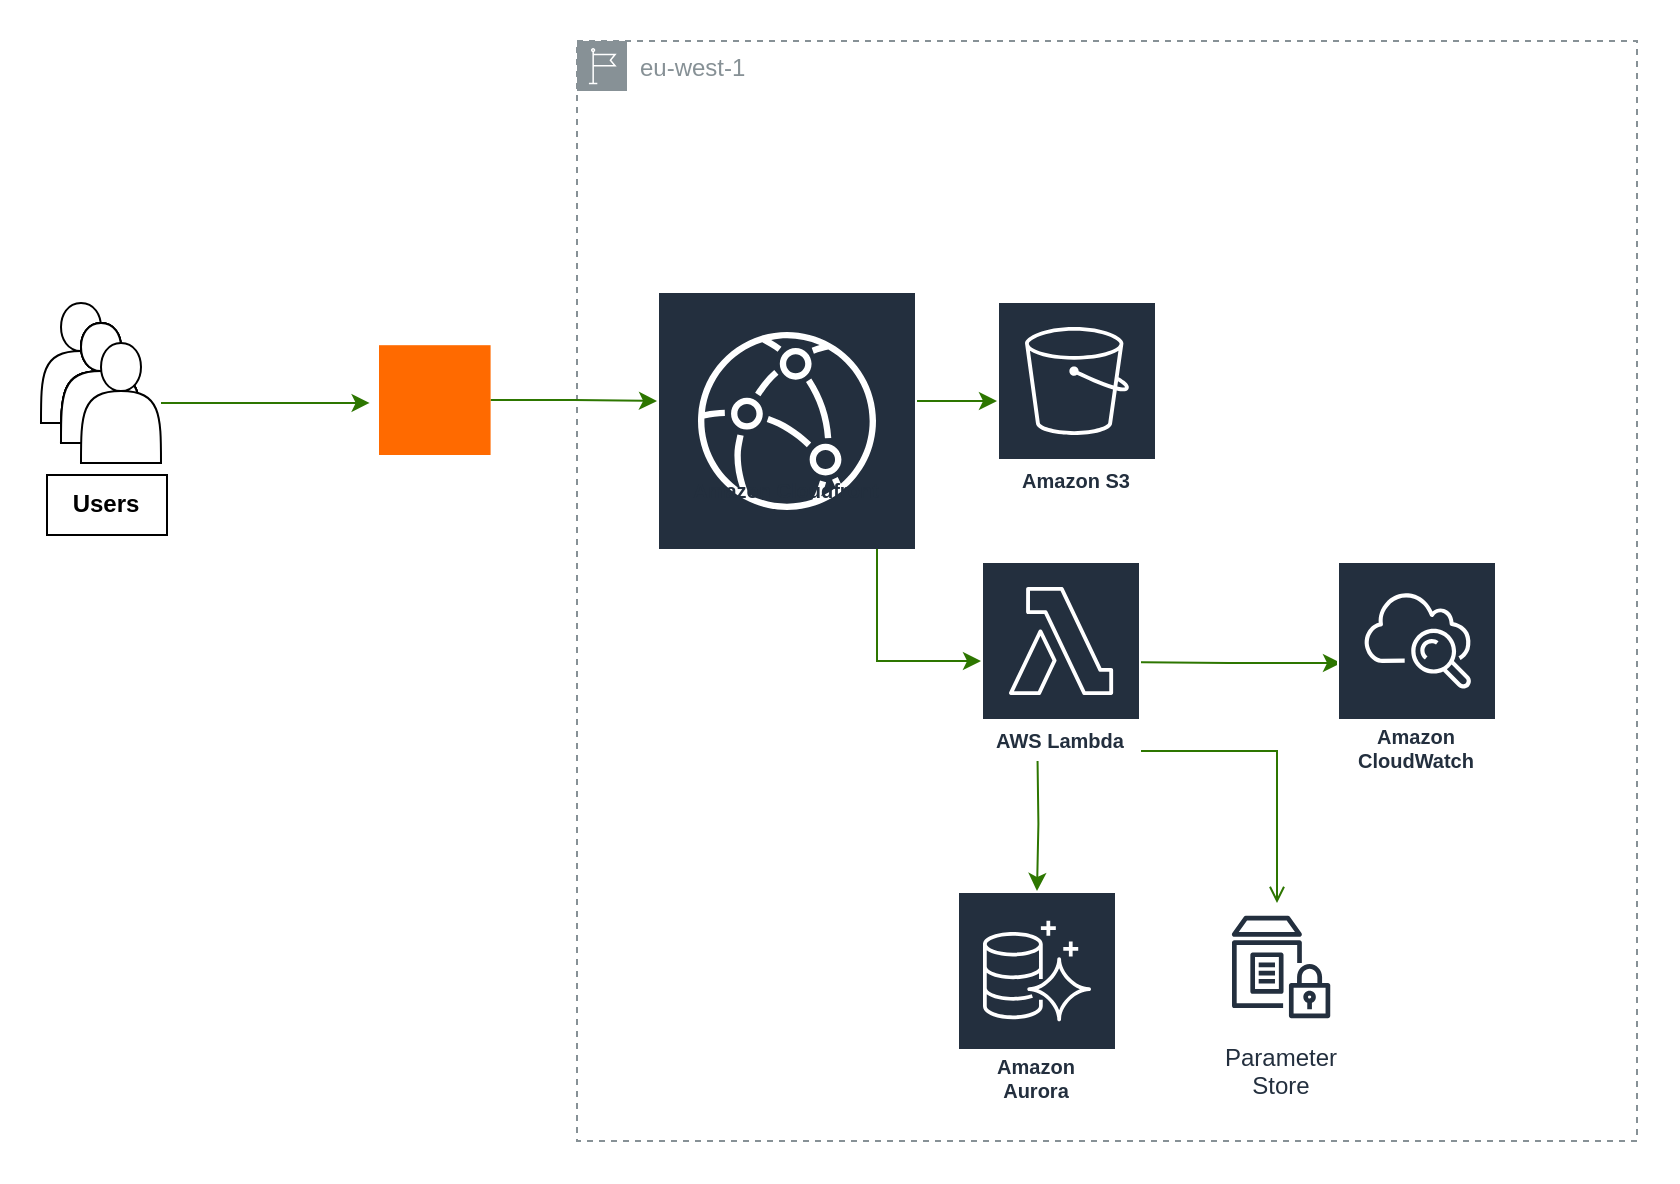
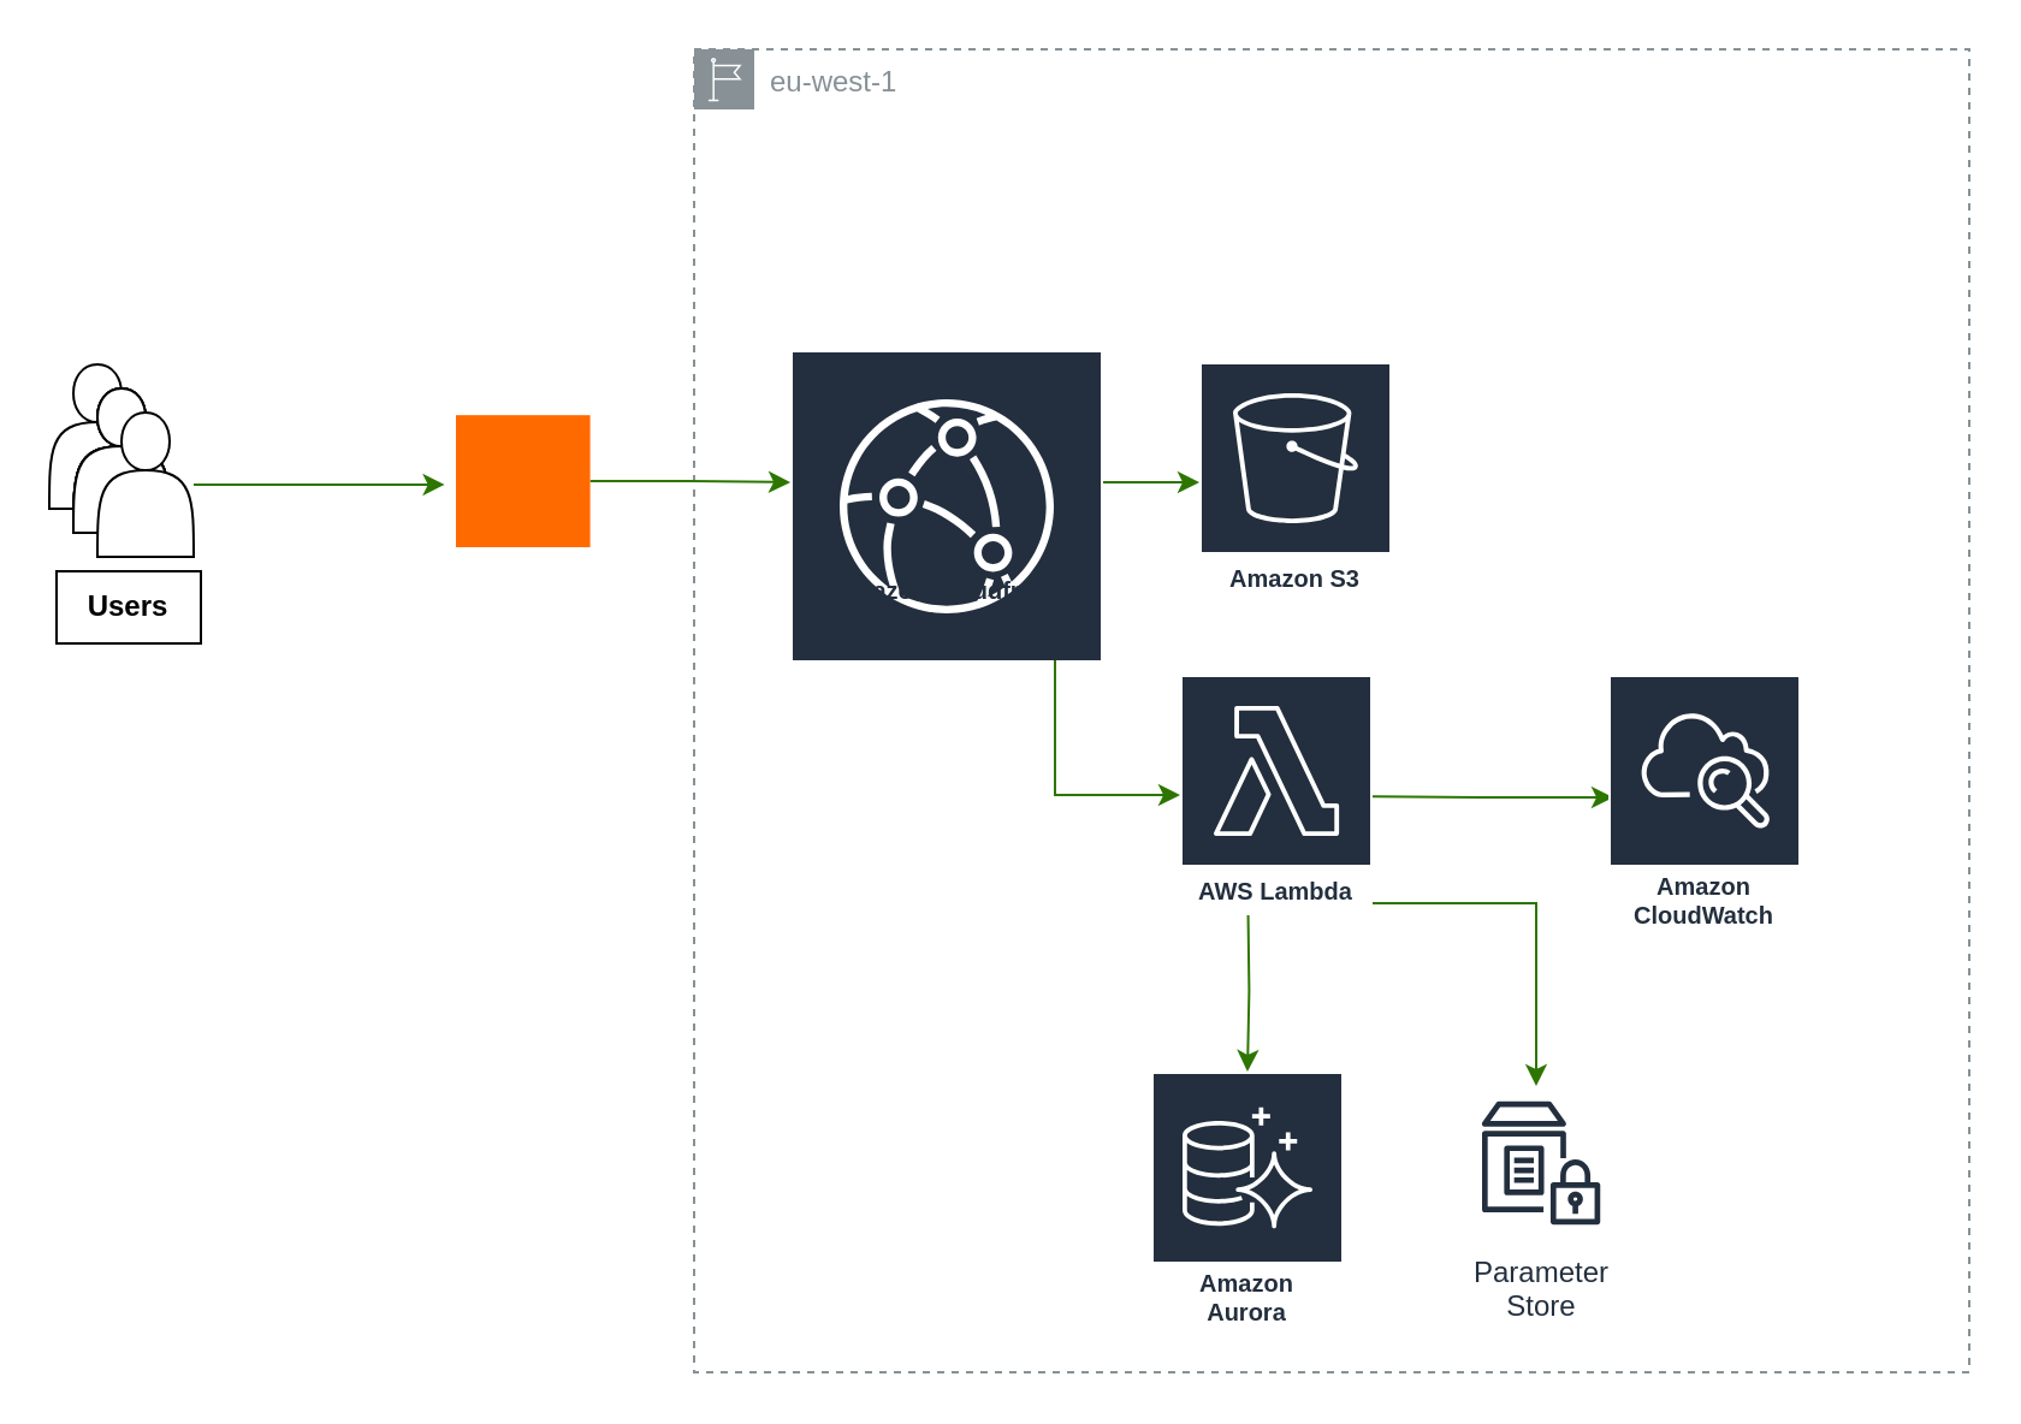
  <mxCell id="0" />
  <mxCell id="1" parent="0" />
  <mxCell id="2" value="eu-west-1" style="sketch=0;outlineConnect=0;gradientColor=none;html=1;whiteSpace=wrap;fontSize=12;fontStyle=0;shape=mxgraph.aws4.group;grIcon=mxgraph.aws4.group_region;strokeColor=#879196;fillColor=none;verticalAlign=top;align=left;spacingLeft=30;fontColor=#879196;dashed=1;" parent="1" vertex="1"><mxGeometry x="288" y="20" width="530" height="550" as="geometry" /></mxCell>
  <mxCell id="3" style="edgeStyle=orthogonalEdgeStyle;rounded=0;orthogonalLoop=1;jettySize=auto;html=1;fillColor=#60a917;strokeColor=#2D7600;" parent="1" source="5" target="9" edge="1"><mxGeometry relative="1" as="geometry" /></mxCell>
  <mxCell id="4" style="edgeStyle=orthogonalEdgeStyle;rounded=0;orthogonalLoop=1;jettySize=auto;html=1;fillColor=#60a917;strokeColor=#2D7600;" edge="1" parent="1" source="5" target="11"><mxGeometry relative="1" as="geometry"><Array as="points"><mxPoint x="438" y="200" /><mxPoint x="438" y="330" /></Array></mxGeometry></mxCell>
  <mxCell id="5" value="Amazon Cloudfront" style="sketch=0;outlineConnect=0;fontColor=#232F3E;gradientColor=none;strokeColor=#ffffff;fillColor=#232F3E;dashed=0;verticalLabelPosition=middle;verticalAlign=bottom;align=center;html=1;whiteSpace=wrap;fontSize=10;fontStyle=1;spacing=3;shape=mxgraph.aws4.productIcon;prIcon=mxgraph.aws4.cloudfront;" parent="1" vertex="1"><mxGeometry x="328" y="145" width="130" height="110" as="geometry" /></mxCell>
  <mxCell id="6" style="edgeStyle=orthogonalEdgeStyle;rounded=0;orthogonalLoop=1;jettySize=auto;html=1;fillColor=#60a917;strokeColor=#2D7600;" parent="1" edge="1"><mxGeometry relative="1" as="geometry"><mxPoint x="556.5" y="330.483" as="sourcePoint" /><mxPoint x="670" y="331.034" as="targetPoint" /></mxGeometry></mxCell>
  <mxCell id="7" style="edgeStyle=orthogonalEdgeStyle;rounded=0;orthogonalLoop=1;jettySize=auto;html=1;fillColor=#60a917;strokeColor=#2D7600;" parent="1" target="8" edge="1"><mxGeometry relative="1" as="geometry"><mxPoint x="518.241" y="377" as="sourcePoint" /></mxGeometry></mxCell>
  <mxCell id="8" value="Amazon&#10;Aurora" style="sketch=0;outlineConnect=0;fontColor=#232F3E;gradientColor=none;strokeColor=#ffffff;fillColor=#232F3E;dashed=0;verticalLabelPosition=middle;verticalAlign=bottom;align=center;html=1;whiteSpace=wrap;fontSize=10;fontStyle=1;spacing=3;shape=mxgraph.aws4.productIcon;prIcon=mxgraph.aws4.aurora;" parent="1" vertex="1"><mxGeometry x="478" y="445" width="80" height="110" as="geometry" /></mxCell>
  <mxCell id="9" value="Amazon S3" style="sketch=0;outlineConnect=0;fontColor=#232F3E;gradientColor=none;strokeColor=#ffffff;fillColor=#232F3E;dashed=0;verticalLabelPosition=middle;verticalAlign=bottom;align=center;html=1;whiteSpace=wrap;fontSize=10;fontStyle=1;spacing=3;shape=mxgraph.aws4.productIcon;prIcon=mxgraph.aws4.s3;" parent="1" vertex="1"><mxGeometry x="498" y="150" width="80" height="100" as="geometry" /></mxCell>
- <mxCell id="10" style="edgeStyle=orthogonalEdgeStyle;rounded=0;orthogonalLoop=1;jettySize=auto;html=1;fillColor=#60a917;strokeColor=#2D7600;endArrow=open;" parent="1" source="11" target="13" edge="1"><mxGeometry relative="1" as="geometry"><Array as="points"><mxPoint x="638" y="375" /></Array></mxGeometry></mxCell>
+ <mxCell id="10" style="edgeStyle=orthogonalEdgeStyle;rounded=0;orthogonalLoop=1;jettySize=auto;html=1;fillColor=#60a917;strokeColor=#2D7600;" parent="1" source="11" target="13" edge="1"><mxGeometry relative="1" as="geometry"><Array as="points"><mxPoint x="638" y="375" /></Array></mxGeometry></mxCell>
  <mxCell id="11" value="AWS Lambda" style="sketch=0;outlineConnect=0;fontColor=#232F3E;gradientColor=none;strokeColor=#ffffff;fillColor=#232F3E;dashed=0;verticalLabelPosition=middle;verticalAlign=bottom;align=center;html=1;whiteSpace=wrap;fontSize=10;fontStyle=1;spacing=3;shape=mxgraph.aws4.productIcon;prIcon=mxgraph.aws4.lambda;" parent="1" vertex="1"><mxGeometry x="490" y="280" width="80" height="100" as="geometry" /></mxCell>
  <mxCell id="12" value="Amazon CloudWatch" style="sketch=0;outlineConnect=0;fontColor=#232F3E;gradientColor=none;strokeColor=#ffffff;fillColor=#232F3E;dashed=0;verticalLabelPosition=middle;verticalAlign=bottom;align=center;html=1;whiteSpace=wrap;fontSize=10;fontStyle=1;spacing=3;shape=mxgraph.aws4.productIcon;prIcon=mxgraph.aws4.cloudwatch;" parent="1" vertex="1"><mxGeometry x="668" y="280" width="80" height="110" as="geometry" /></mxCell>
  <mxCell id="13" value="Parameter&#10;Store" style="sketch=0;outlineConnect=0;fontColor=#232F3E;gradientColor=none;strokeColor=#232F3E;fillColor=#ffffff;dashed=0;verticalLabelPosition=bottom;verticalAlign=top;align=center;html=1;fontSize=12;fontStyle=0;aspect=fixed;shape=mxgraph.aws4.resourceIcon;resIcon=mxgraph.aws4.parameter_store;" parent="1" vertex="1"><mxGeometry x="608" y="451" width="64" height="64" as="geometry" /></mxCell>
  <mxCell id="14" value="" style="shape=actor;whiteSpace=wrap;html=1;" parent="1" vertex="1"><mxGeometry x="20" y="151" width="40" height="60" as="geometry" /></mxCell>
  <mxCell id="15" value="" style="shape=actor;whiteSpace=wrap;html=1;" parent="1" vertex="1"><mxGeometry x="30" y="161" width="40" height="60" as="geometry" /></mxCell>
  <mxCell id="16" value="" style="shape=actor;whiteSpace=wrap;html=1;" parent="1" vertex="1"><mxGeometry x="30" y="161" width="40" height="60" as="geometry" /></mxCell>
  <mxCell id="17" value="" style="shape=actor;whiteSpace=wrap;html=1;" parent="1" vertex="1"><mxGeometry x="30" y="161" width="40" height="60" as="geometry" /></mxCell>
  <mxCell id="18" value="" style="shape=actor;whiteSpace=wrap;html=1;" parent="1" vertex="1"><mxGeometry x="30" y="161" width="40" height="60" as="geometry" /></mxCell>
  <mxCell id="19" value="" style="shape=actor;whiteSpace=wrap;html=1;" parent="1" vertex="1"><mxGeometry x="40" y="171" width="40" height="60" as="geometry" /></mxCell>
  <mxCell id="20" value="&lt;b&gt;Users&lt;/b&gt;" style="text;html=1;whiteSpace=wrap;strokeColor=default;fillColor=default;align=center;verticalAlign=middle;rounded=0;" parent="1" vertex="1"><mxGeometry x="23" y="237" width="60" height="30" as="geometry" /></mxCell>
  <mxCell id="21" style="edgeStyle=orthogonalEdgeStyle;rounded=0;orthogonalLoop=1;jettySize=auto;html=1;fillColor=#60a917;strokeColor=#2D7600;" edge="1" parent="1" source="22" target="5"><mxGeometry relative="1" as="geometry" /></mxCell>
  <mxCell id="22" value="" style="points=[];aspect=fixed;html=1;align=center;shadow=0;dashed=0;fillColor=#FF6A00;strokeColor=none;shape=mxgraph.alibaba_cloud.dns_domain_name_system;" vertex="1" parent="1"><mxGeometry x="189" y="172.1" width="55.8" height="54.9" as="geometry" /></mxCell>
  <mxCell id="23" style="edgeStyle=orthogonalEdgeStyle;rounded=0;orthogonalLoop=1;jettySize=auto;html=1;entryX=-0.084;entryY=0.526;entryDx=0;entryDy=0;entryPerimeter=0;fillColor=#60a917;strokeColor=#2D7600;" edge="1" parent="1" source="19" target="22"><mxGeometry relative="1" as="geometry" /></mxCell>
